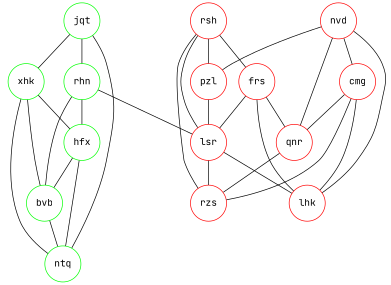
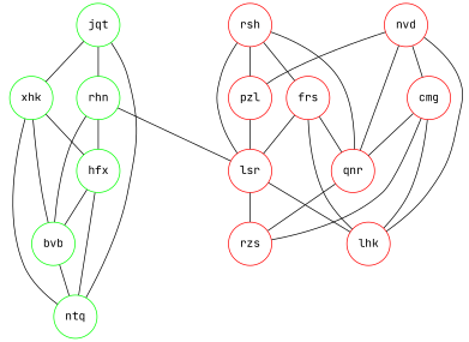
  strict graph {
    fontname="JetBrains Mono"
    node [color=red fontname="JetBrains Mono" shape=circle]
    edge [fontname="JetBrains Mono"]
    jqt [color=green]
    rhn [color=green]
    xhk [color=green]
    ntq [color=green]
    bvb [color=green]
    hfx [color=green]
    lsr
    nvd
    cmg
    pzl
    qnr
    lhk
    rzs
    rsh
    frs
    jqt -- rhn
    jqt -- xhk
    jqt -- ntq
    rhn -- bvb
    rhn -- hfx
    rhn -- lsr
    xhk -- ntq
    xhk -- bvb
    xhk -- hfx
    bvb -- ntq
    hfx -- ntq
    hfx -- bvb
    lsr -- lhk
    lsr -- rzs
    nvd -- cmg
    nvd -- pzl
    nvd -- qnr
    nvd -- lhk
    cmg -- qnr
    cmg -- lhk
    cmg -- rzs
    pzl -- lsr
    qnr -- rzs
    rsh -- lsr
    rsh -- pzl
-   rsh -- rzs
+   rsh -- qnr
    rsh -- frs
    frs -- lsr
    frs -- qnr
    frs -- lhk
  }
